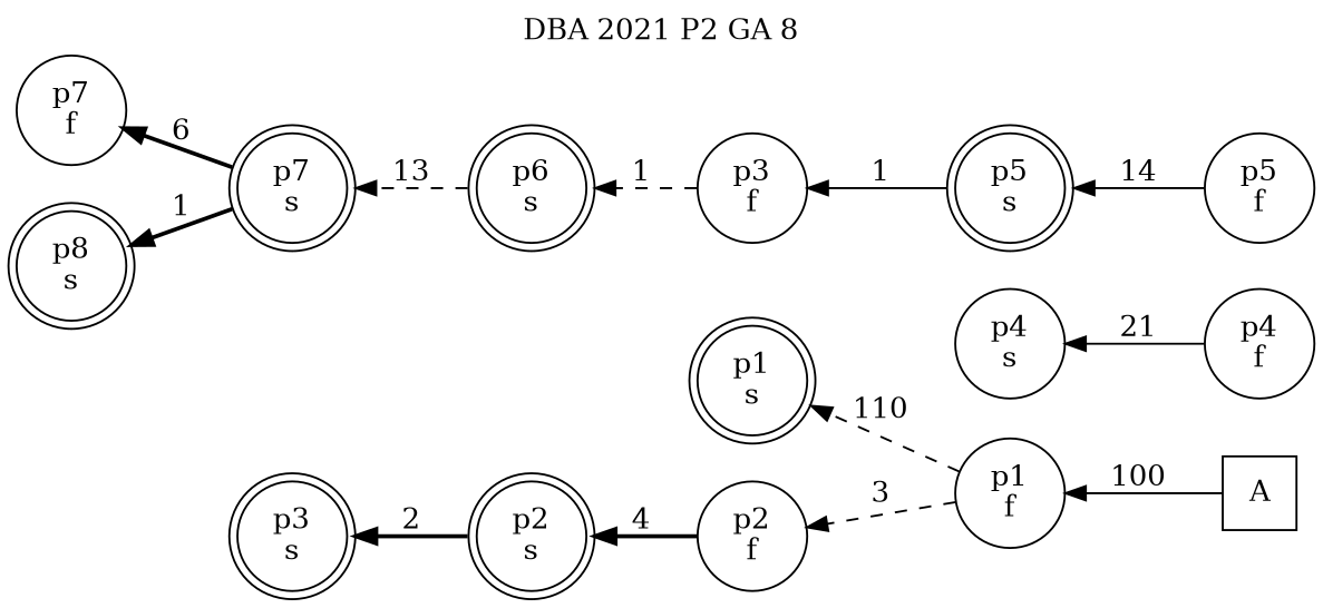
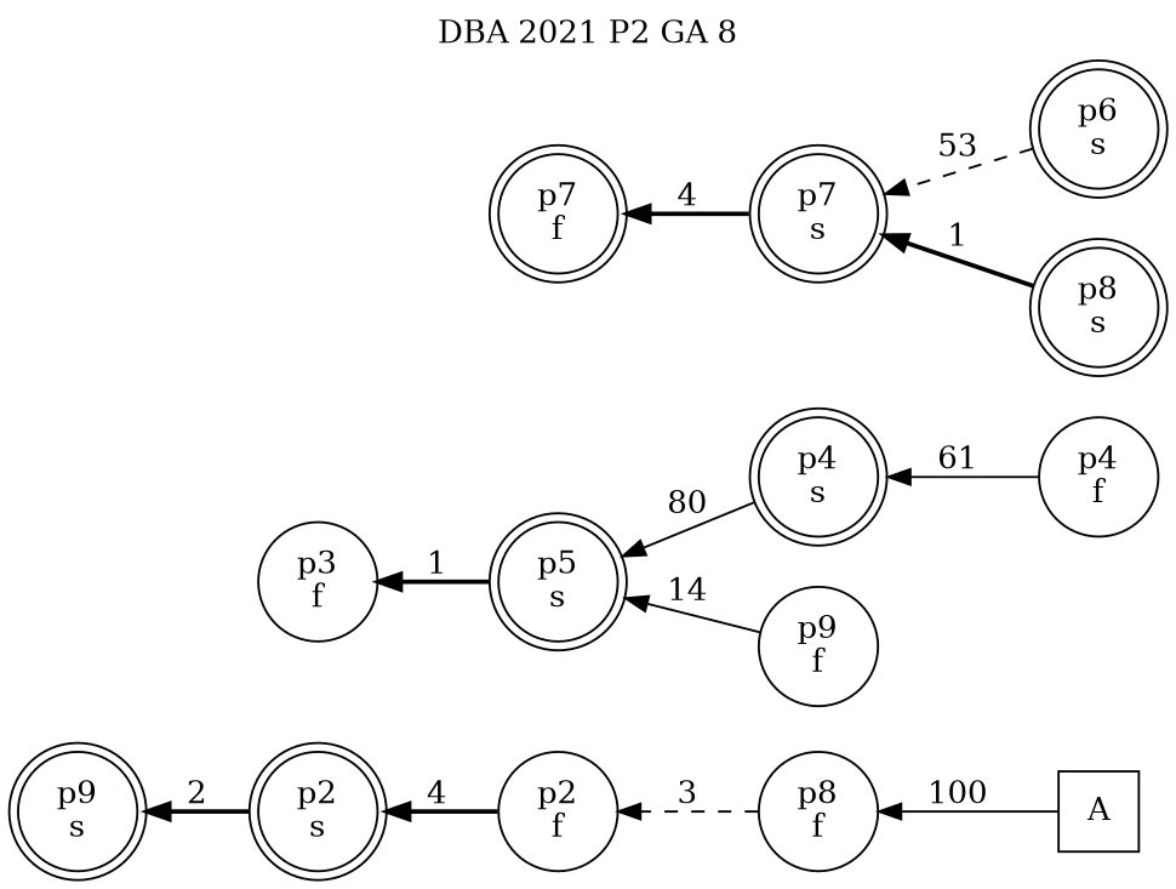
  digraph {
    label=" DBA 2021 P2 GA 8 "
    labelloc=tl
    rankdir=RL
    node [shape=doublecircle]
    edge [style=bold]
    n1 [label=A shape=square]
-   n2 [label="p1\nf" shape=circle]
-   n3 [label="p1\ns"]
+   n2 [label="p8\nf" shape=circle]
    n4 [label="p2\nf" shape=circle]
    n5 [label="p2\ns"]
-   n6 [label="p3\ns"]
+   n6 [label="p9\ns"]
    n7 [label="p4\nf" shape=circle]
-   n8 [label="p4\ns" shape=circle]
+   n8 [label="p4\ns"]
    n9 [label="p5\ns"]
    n10 [label="p3\nf" shape=circle]
-   n11 [label="p5\nf" shape=circle]
+   n11 [label="p9\nf" shape=circle]
    n12 [label="p6\ns"]
    n13 [label="p7\ns"]
-   n14 [label="p7\nf" shape=circle]
+   n14 [label="p7\nf"]
    n15 [label="p8\ns"]
    n1 -> n2 [label=100 style=solid]
-   n2 -> n3 [label=110 style=dashed]
    n2 -> n4 [label=3 style=dashed]
    n4 -> n5 [label=4]
    n5 -> n6 [label=2]
-   n7 -> n8 [label=21 style=solid]
-   n9 -> n10 [label=1 style=solid]
-   n10 -> n12 [label=1 style=dashed]
+   n7 -> n8 [label=61 style=solid]
+   n8 -> n9 [label=80 style=solid]
+   n9 -> n10 [label=1]
    n11 -> n9 [label=14 style=solid]
-   n12 -> n13 [label=13 style=dashed]
-   n13 -> n14 [label=6]
-   n13 -> n15 [label=1]
+   n12 -> n13 [label=53 style=dashed]
+   n13 -> n14 [label=4]
+   n15 -> n13 [label=1]
  }
